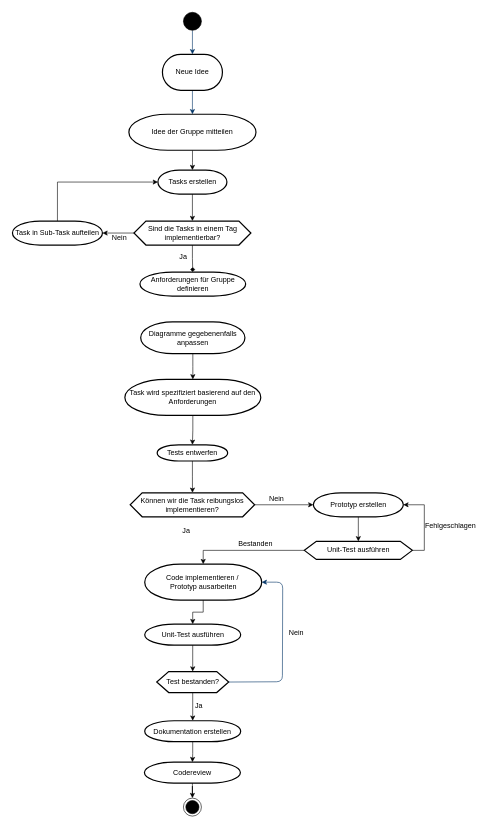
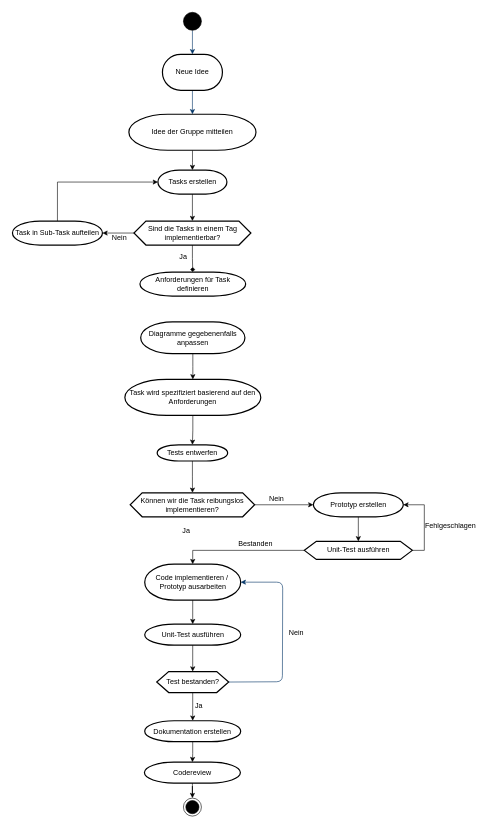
  <mxCell id="0" />
  <mxCell id="1" parent="0" />
  <mxCell id="2" style="fontStyle=1;strokeColor=#003366;strokeWidth=1;html=1;entryX=0.5;entryY=0;entryDx=0;entryDy=0;entryPerimeter=0;" edge="1" parent="1" target="4"><mxGeometry relative="1" as="geometry"><mxPoint x="320.03" y="50" as="sourcePoint" /><mxPoint x="320.03" y="90" as="targetPoint" /></mxGeometry></mxCell>
  <mxCell id="3" style="fontStyle=1;strokeColor=#003366;strokeWidth=1;html=1;exitX=0.5;exitY=1;exitDx=0;exitDy=0;exitPerimeter=0;entryX=0.5;entryY=0;entryDx=0;entryDy=0;entryPerimeter=0;" edge="1" parent="1" source="4" target="15"><mxGeometry relative="1" as="geometry"><mxPoint x="320.03" y="170" as="sourcePoint" /><mxPoint x="320.03" y="180" as="targetPoint" /></mxGeometry></mxCell>
  <mxCell id="4" value="Neue Idee" style="strokeWidth=2;html=1;shape=mxgraph.flowchart.terminator;whiteSpace=wrap;" vertex="1" parent="1"><mxGeometry x="270.03" y="90" width="100" height="60" as="geometry" /></mxCell>
  <mxCell id="5" value="" style="ellipse;fillColor=strokeColor;html=1;" vertex="1" parent="1"><mxGeometry x="305.03" y="20" width="30" height="30" as="geometry" /></mxCell>
  <mxCell id="6" value="" style="edgeStyle=orthogonalEdgeStyle;rounded=0;orthogonalLoop=1;jettySize=auto;html=1;" edge="1" parent="1" source="7" target="17"><mxGeometry relative="1" as="geometry" /></mxCell>
  <mxCell id="7" value="Tasks erstellen" style="strokeWidth=2;html=1;shape=mxgraph.flowchart.terminator;whiteSpace=wrap;" vertex="1" parent="1"><mxGeometry x="262.51" y="283" width="114.99" height="40" as="geometry" /></mxCell>
- <mxCell id="8" value="Code implementieren /&amp;nbsp;&lt;div&gt;Prototyp ausarbeiten&lt;/div&gt;" style="strokeWidth=2;html=1;shape=mxgraph.flowchart.terminator;whiteSpace=wrap;" vertex="1" parent="1"><mxGeometry x="240.5" y="940" width="195" height="60" as="geometry" /></mxCell>
+ <mxCell id="8" value="Code implementieren /&amp;nbsp;&lt;div&gt;Prototyp ausarbeiten&lt;/div&gt;" style="strokeWidth=2;html=1;shape=mxgraph.flowchart.terminator;whiteSpace=wrap;" vertex="1" parent="1"><mxGeometry x="240.5" y="940" width="160" height="60" as="geometry" /></mxCell>
  <mxCell id="9" value="Unit-Test ausführen" style="strokeWidth=2;html=1;shape=mxgraph.flowchart.terminator;whiteSpace=wrap;" vertex="1" parent="1"><mxGeometry x="240.5" y="1040" width="160" height="35" as="geometry" /></mxCell>
  <mxCell id="10" value="Test bestanden?" style="shape=hexagon;perimeter=hexagonPerimeter2;whiteSpace=wrap;html=1;fixedSize=1;strokeWidth=2" vertex="1" parent="1"><mxGeometry x="260.5" y="1119" width="120" height="35" as="geometry" /></mxCell>
  <mxCell id="11" value="Nein" style="text;html=1;align=center;verticalAlign=middle;resizable=0;points=[];autosize=1;strokeColor=none;fillColor=none;" vertex="1" parent="1"><mxGeometry x="467.51" y="1040" width="50" height="30" as="geometry" /></mxCell>
  <mxCell id="12" value="Ja" style="text;strokeColor=none;align=center;fillColor=none;html=1;verticalAlign=middle;whiteSpace=wrap;rounded=0;" vertex="1" parent="1"><mxGeometry x="300.5" y="1162" width="60" height="30" as="geometry" /></mxCell>
  <mxCell id="13" value="" style="ellipse;html=1;shape=endState;fillColor=strokeColor;" vertex="1" parent="1"><mxGeometry x="305" y="1330" width="30" height="30" as="geometry" /></mxCell>
  <mxCell id="14" value="" style="edgeStyle=orthogonalEdgeStyle;rounded=0;orthogonalLoop=1;jettySize=auto;html=1;entryX=0.5;entryY=0;entryDx=0;entryDy=0;entryPerimeter=0;" edge="1" parent="1" source="15" target="7"><mxGeometry relative="1" as="geometry"><mxPoint x="320" y="280" as="targetPoint" /></mxGeometry></mxCell>
  <mxCell id="15" value="Idee der Gruppe mitteilen" style="strokeWidth=2;html=1;shape=mxgraph.flowchart.terminator;whiteSpace=wrap;" vertex="1" parent="1"><mxGeometry x="214.1" y="190" width="211.86" height="60" as="geometry" /></mxCell>
  <mxCell id="16" style="edgeStyle=orthogonalEdgeStyle;rounded=0;orthogonalLoop=1;jettySize=auto;html=1;exitX=0.5;exitY=1;exitDx=0;exitDy=0;endArrow=diamond;" edge="1" parent="1" source="17" target="38"><mxGeometry relative="1" as="geometry" /></mxCell>
  <mxCell id="17" value="Sind die Tasks in einem Tag implementierbar?" style="shape=hexagon;perimeter=hexagonPerimeter2;whiteSpace=wrap;html=1;fixedSize=1;strokeWidth=2" vertex="1" parent="1"><mxGeometry x="222.52" y="368" width="194.98" height="40" as="geometry" /></mxCell>
  <mxCell id="18" value="Task in Sub-Task aufteilen" style="strokeWidth=2;html=1;shape=mxgraph.flowchart.terminator;whiteSpace=wrap;" vertex="1" parent="1"><mxGeometry x="20" y="368" width="150" height="40" as="geometry" /></mxCell>
  <mxCell id="19" style="edgeStyle=orthogonalEdgeStyle;rounded=0;orthogonalLoop=1;jettySize=auto;html=1;exitX=0;exitY=0.5;exitDx=0;exitDy=0;entryX=1;entryY=0.5;entryDx=0;entryDy=0;entryPerimeter=0;" edge="1" parent="1" source="17" target="18"><mxGeometry relative="1" as="geometry" /></mxCell>
  <mxCell id="20" value="Nein&lt;div&gt;&lt;br&gt;&lt;/div&gt;" style="text;html=1;align=center;verticalAlign=middle;resizable=0;points=[];autosize=1;strokeColor=none;fillColor=none;" vertex="1" parent="1"><mxGeometry x="172.52" y="383" width="50" height="40" as="geometry" /></mxCell>
  <mxCell id="21" value="Ja" style="text;strokeColor=none;align=center;fillColor=none;html=1;verticalAlign=middle;whiteSpace=wrap;rounded=0;" vertex="1" parent="1"><mxGeometry x="275.03" y="413" width="60" height="30" as="geometry" /></mxCell>
  <mxCell id="22" value="Können wir die Task reibungslos implementieren?" style="shape=hexagon;perimeter=hexagonPerimeter2;whiteSpace=wrap;html=1;fixedSize=1;strokeWidth=2" vertex="1" parent="1"><mxGeometry x="216.26" y="821" width="207.5" height="40" as="geometry" /></mxCell>
  <mxCell id="23" style="edgeStyle=orthogonalEdgeStyle;rounded=0;orthogonalLoop=1;jettySize=auto;html=1;entryX=0.5;entryY=0;entryDx=0;entryDy=0;" edge="1" parent="1" source="24" target="28"><mxGeometry relative="1" as="geometry" /></mxCell>
  <mxCell id="24" value="Prototyp erstellen" style="strokeWidth=2;html=1;shape=mxgraph.flowchart.terminator;whiteSpace=wrap;" vertex="1" parent="1"><mxGeometry x="521.6" y="821" width="150" height="40" as="geometry" /></mxCell>
  <mxCell id="25" style="edgeStyle=orthogonalEdgeStyle;rounded=0;orthogonalLoop=1;jettySize=auto;html=1;exitX=1;exitY=0.5;exitDx=0;exitDy=0;entryX=0;entryY=0.5;entryDx=0;entryDy=0;entryPerimeter=0;" edge="1" parent="1" source="22" target="24"><mxGeometry relative="1" as="geometry" /></mxCell>
  <mxCell id="26" value="&lt;div&gt;&lt;br&gt;&lt;/div&gt;Nein" style="text;html=1;align=center;verticalAlign=middle;resizable=0;points=[];autosize=1;strokeColor=none;fillColor=none;" vertex="1" parent="1"><mxGeometry x="435.02" y="803" width="50" height="40" as="geometry" /></mxCell>
  <mxCell id="27" style="edgeStyle=orthogonalEdgeStyle;rounded=0;orthogonalLoop=1;jettySize=auto;html=1;exitX=0;exitY=0.5;exitDx=0;exitDy=0;" edge="1" parent="1" source="28" target="8"><mxGeometry relative="1" as="geometry" /></mxCell>
  <mxCell id="28" value="Unit-Test ausführen" style="shape=hexagon;perimeter=hexagonPerimeter2;whiteSpace=wrap;html=1;fixedSize=1;strokeWidth=2" vertex="1" parent="1"><mxGeometry x="506.6" y="902" width="180" height="30" as="geometry" /></mxCell>
  <mxCell id="29" value="Fehlgeschlagen" style="text;html=1;align=center;verticalAlign=middle;resizable=0;points=[];autosize=1;strokeColor=none;fillColor=none;" vertex="1" parent="1"><mxGeometry x="695.02" y="861" width="110" height="30" as="geometry" /></mxCell>
  <mxCell id="30" value="Ja&lt;div&gt;&lt;br&gt;&lt;/div&gt;" style="text;strokeColor=none;align=center;fillColor=none;html=1;verticalAlign=middle;whiteSpace=wrap;rounded=0;" vertex="1" parent="1"><mxGeometry x="280.01" y="876" width="60" height="30" as="geometry" /></mxCell>
  <mxCell id="31" style="edgeStyle=orthogonalEdgeStyle;rounded=0;orthogonalLoop=1;jettySize=auto;html=1;exitX=0.5;exitY=1;exitDx=0;exitDy=0;exitPerimeter=0;entryX=0.5;entryY=0;entryDx=0;entryDy=0;entryPerimeter=0;" edge="1" parent="1" source="8" target="9"><mxGeometry relative="1" as="geometry" /></mxCell>
  <mxCell id="32" style="edgeStyle=orthogonalEdgeStyle;rounded=0;orthogonalLoop=1;jettySize=auto;html=1;entryX=0.5;entryY=0;entryDx=0;entryDy=0;" edge="1" parent="1" source="9" target="10"><mxGeometry relative="1" as="geometry" /></mxCell>
  <mxCell id="33" style="fontStyle=1;strokeColor=#003366;strokeWidth=1;html=1;exitX=1;exitY=0.5;exitDx=0;exitDy=0;entryX=1;entryY=0.5;entryDx=0;entryDy=0;entryPerimeter=0;fillColor=#000000;" edge="1" parent="1" source="10" target="8"><mxGeometry relative="1" as="geometry"><mxPoint x="420.51" y="1140" as="sourcePoint" /><mxPoint x="405.51" y="1064" as="targetPoint" /><Array as="points"><mxPoint x="470.02" y="1136" /><mxPoint x="470.5" y="970" /></Array></mxGeometry></mxCell>
  <mxCell id="34" value="" style="edgeStyle=orthogonalEdgeStyle;rounded=0;orthogonalLoop=1;jettySize=auto;html=1;" edge="1" parent="1" source="35" target="48"><mxGeometry relative="1" as="geometry" /></mxCell>
  <mxCell id="35" value="Dokumentation erstellen" style="strokeWidth=2;html=1;shape=mxgraph.flowchart.terminator;whiteSpace=wrap;" vertex="1" parent="1"><mxGeometry x="240.49" y="1201" width="160" height="35" as="geometry" /></mxCell>
  <mxCell id="36" style="edgeStyle=orthogonalEdgeStyle;rounded=0;orthogonalLoop=1;jettySize=auto;html=1;exitX=0.5;exitY=1;exitDx=0;exitDy=0;entryX=0.5;entryY=0;entryDx=0;entryDy=0;entryPerimeter=0;" edge="1" parent="1" source="10" target="35"><mxGeometry relative="1" as="geometry" /></mxCell>
  <mxCell id="37" style="edgeStyle=orthogonalEdgeStyle;rounded=0;orthogonalLoop=1;jettySize=auto;html=1;entryX=0;entryY=0.5;entryDx=0;entryDy=0;entryPerimeter=0;" edge="1" parent="1" source="18" target="7"><mxGeometry relative="1" as="geometry"><Array as="points"><mxPoint x="95.02" y="303" /></Array></mxGeometry></mxCell>
- <mxCell id="38" value="Anforderungen für Gruppe definieren" style="strokeWidth=2;html=1;shape=mxgraph.flowchart.terminator;whiteSpace=wrap;" vertex="1" parent="1"><mxGeometry x="232.54" y="453" width="176.24" height="40" as="geometry" /></mxCell>
+ <mxCell id="38" value="Anforderungen für Task definieren" style="strokeWidth=2;html=1;shape=mxgraph.flowchart.terminator;whiteSpace=wrap;" vertex="1" parent="1"><mxGeometry x="232.54" y="453" width="176.24" height="40" as="geometry" /></mxCell>
  <mxCell id="39" value="" style="edgeStyle=orthogonalEdgeStyle;rounded=0;orthogonalLoop=1;jettySize=auto;html=1;" edge="1" parent="1" source="40" target="43"><mxGeometry relative="1" as="geometry" /></mxCell>
  <mxCell id="40" value="Task wird spezifiziert basierend auf den Anforderungen" style="strokeWidth=2;html=1;shape=mxgraph.flowchart.terminator;whiteSpace=wrap;" vertex="1" parent="1"><mxGeometry x="207.39" y="632" width="226.56" height="60" as="geometry" /></mxCell>
  <mxCell id="41" style="edgeStyle=orthogonalEdgeStyle;rounded=0;orthogonalLoop=1;jettySize=auto;html=1;exitX=1;exitY=0.5;exitDx=0;exitDy=0;entryX=1;entryY=0.5;entryDx=0;entryDy=0;entryPerimeter=0;" edge="1" parent="1" source="28" target="24"><mxGeometry relative="1" as="geometry" /></mxCell>
  <mxCell id="42" value="" style="edgeStyle=orthogonalEdgeStyle;rounded=0;orthogonalLoop=1;jettySize=auto;html=1;" edge="1" parent="1" source="43" target="22"><mxGeometry relative="1" as="geometry" /></mxCell>
  <mxCell id="43" value="Tests entwerfen" style="strokeWidth=2;html=1;shape=mxgraph.flowchart.terminator;whiteSpace=wrap;" vertex="1" parent="1"><mxGeometry x="261.24" y="741" width="117.52" height="27" as="geometry" /></mxCell>
  <mxCell id="44" value="" style="edgeStyle=orthogonalEdgeStyle;rounded=0;orthogonalLoop=1;jettySize=auto;html=1;" edge="1" parent="1" source="45" target="40"><mxGeometry relative="1" as="geometry" /></mxCell>
  <mxCell id="45" value="Diagramme gegebenenfalls anpassen" style="strokeWidth=2;html=1;shape=mxgraph.flowchart.terminator;whiteSpace=wrap;" vertex="1" parent="1"><mxGeometry x="233.79" y="536" width="173.75" height="53" as="geometry" /></mxCell>
  <mxCell id="46" value="Bestanden" style="text;html=1;align=center;verticalAlign=middle;resizable=0;points=[];autosize=1;strokeColor=none;fillColor=none;" vertex="1" parent="1"><mxGeometry x="385.03" y="891" width="80" height="30" as="geometry" /></mxCell>
  <mxCell id="47" value="" style="edgeStyle=orthogonalEdgeStyle;rounded=0;orthogonalLoop=1;jettySize=auto;html=1;" edge="1" parent="1" source="48" target="13"><mxGeometry relative="1" as="geometry" /></mxCell>
  <mxCell id="48" value="Codereview" style="strokeWidth=2;html=1;shape=mxgraph.flowchart.terminator;whiteSpace=wrap;" vertex="1" parent="1"><mxGeometry x="240" y="1270" width="160" height="35" as="geometry" /></mxCell>
